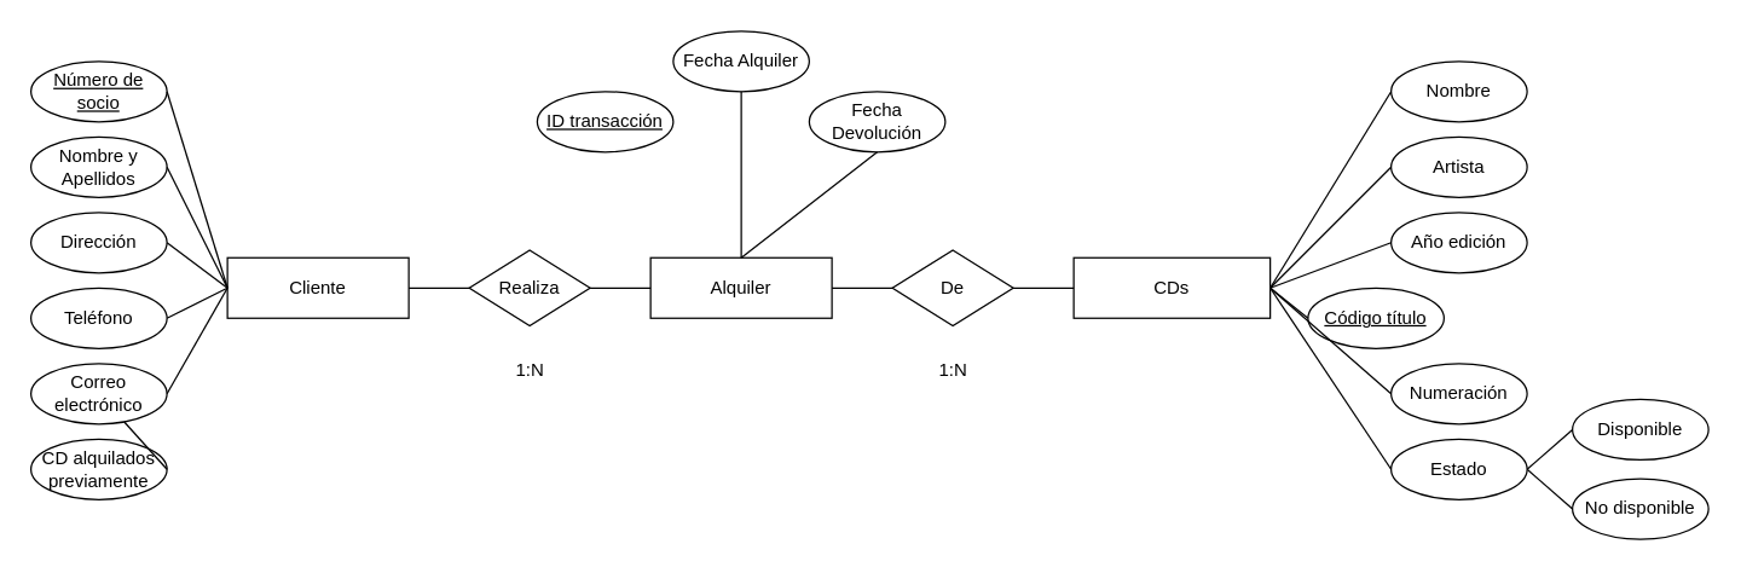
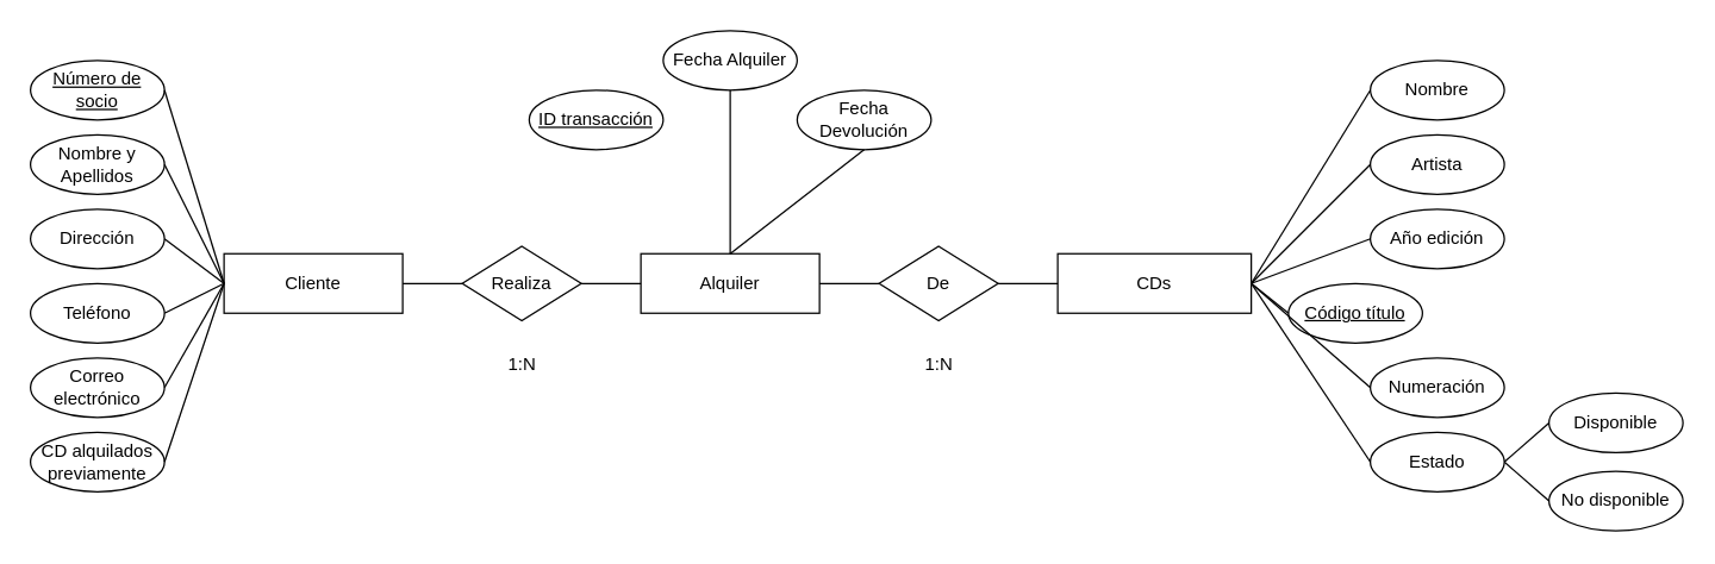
  <mxCell id="0" />
  <mxCell id="1" parent="0" />
  <mxCell id="2" value="CDs" style="rounded=0;whiteSpace=wrap;html=1;" parent="1" vertex="1"><mxGeometry x="710" y="170" width="130" height="40" as="geometry" /></mxCell>
  <mxCell id="3" value="Nombre" style="ellipse;whiteSpace=wrap;html=1;" parent="1" vertex="1"><mxGeometry x="920" y="40" width="90" height="40" as="geometry" /></mxCell>
  <mxCell id="4" value="Artista" style="ellipse;whiteSpace=wrap;html=1;" parent="1" vertex="1"><mxGeometry x="920" y="90" width="90" height="40" as="geometry" /></mxCell>
  <mxCell id="5" value="Año edición" style="ellipse;whiteSpace=wrap;html=1;" parent="1" vertex="1"><mxGeometry x="920" y="140" width="90" height="40" as="geometry" /></mxCell>
  <mxCell id="6" value="&lt;u&gt;Código título&lt;/u&gt;" style="ellipse;whiteSpace=wrap;html=1;" parent="1" vertex="1"><mxGeometry x="865" y="190" width="90" height="40" as="geometry" /></mxCell>
  <mxCell id="7" value="" style="endArrow=none;html=1;rounded=0;entryX=1;entryY=0.5;entryDx=0;entryDy=0;exitX=0;exitY=0.5;exitDx=0;exitDy=0;" parent="1" source="6" target="2" edge="1"><mxGeometry width="50" height="50" relative="1" as="geometry"><mxPoint x="740" y="320" as="sourcePoint" /><mxPoint x="790" y="270" as="targetPoint" /></mxGeometry></mxCell>
  <mxCell id="8" value="" style="endArrow=none;html=1;rounded=0;entryX=0;entryY=0.5;entryDx=0;entryDy=0;exitX=1;exitY=0.5;exitDx=0;exitDy=0;" parent="1" source="2" target="3" edge="1"><mxGeometry width="50" height="50" relative="1" as="geometry"><mxPoint x="750" y="330" as="sourcePoint" /><mxPoint x="800" y="280" as="targetPoint" /></mxGeometry></mxCell>
  <mxCell id="9" value="" style="endArrow=none;html=1;rounded=0;entryX=1;entryY=0.5;entryDx=0;entryDy=0;exitX=0;exitY=0.5;exitDx=0;exitDy=0;" parent="1" source="4" target="2" edge="1"><mxGeometry width="50" height="50" relative="1" as="geometry"><mxPoint x="750" y="330" as="sourcePoint" /><mxPoint x="750" y="200" as="targetPoint" /></mxGeometry></mxCell>
  <mxCell id="10" value="" style="endArrow=none;html=1;rounded=0;entryX=1;entryY=0.5;entryDx=0;entryDy=0;exitX=0;exitY=0.5;exitDx=0;exitDy=0;" parent="1" source="5" target="2" edge="1"><mxGeometry width="50" height="50" relative="1" as="geometry"><mxPoint x="750" y="330" as="sourcePoint" /><mxPoint x="750" y="200" as="targetPoint" /></mxGeometry></mxCell>
  <mxCell id="11" value="" style="endArrow=none;html=1;rounded=0;entryX=1;entryY=0.5;entryDx=0;entryDy=0;exitX=0;exitY=0.5;exitDx=0;exitDy=0;" parent="1" source="18" target="2" edge="1"><mxGeometry width="50" height="50" relative="1" as="geometry"><mxPoint x="680" y="280" as="sourcePoint" /><mxPoint x="730" y="230" as="targetPoint" /></mxGeometry></mxCell>
  <mxCell id="12" value="" style="endArrow=none;html=1;rounded=0;entryX=1;entryY=0.5;entryDx=0;entryDy=0;exitX=0;exitY=0.5;exitDx=0;exitDy=0;" parent="1" source="17" target="2" edge="1"><mxGeometry width="50" height="50" relative="1" as="geometry"><mxPoint x="720" y="330" as="sourcePoint" /><mxPoint x="770" y="280" as="targetPoint" /></mxGeometry></mxCell>
  <mxCell id="13" value="Disponible" style="ellipse;whiteSpace=wrap;html=1;" parent="1" vertex="1"><mxGeometry x="1040" y="263.75" width="90" height="40" as="geometry" /></mxCell>
  <mxCell id="14" value="No disponible" style="ellipse;whiteSpace=wrap;html=1;" parent="1" vertex="1"><mxGeometry x="1040" y="316.25" width="90" height="40" as="geometry" /></mxCell>
  <mxCell id="15" value="" style="endArrow=none;html=1;rounded=0;entryX=1;entryY=0.5;entryDx=0;entryDy=0;exitX=0;exitY=0.5;exitDx=0;exitDy=0;" parent="1" source="14" target="17" edge="1"><mxGeometry width="50" height="50" relative="1" as="geometry"><mxPoint x="910" y="470" as="sourcePoint" /><mxPoint x="960" y="420" as="targetPoint" /></mxGeometry></mxCell>
  <mxCell id="16" value="" style="endArrow=none;html=1;rounded=0;entryX=1;entryY=0.5;entryDx=0;entryDy=0;exitX=0;exitY=0.5;exitDx=0;exitDy=0;" parent="1" source="13" target="17" edge="1"><mxGeometry width="50" height="50" relative="1" as="geometry"><mxPoint x="900" y="460" as="sourcePoint" /><mxPoint x="950" y="410" as="targetPoint" /></mxGeometry></mxCell>
  <mxCell id="17" value="Estado" style="ellipse;whiteSpace=wrap;html=1;" parent="1" vertex="1"><mxGeometry x="920" y="290" width="90" height="40" as="geometry" /></mxCell>
  <mxCell id="18" value="Numeración" style="ellipse;whiteSpace=wrap;html=1;" parent="1" vertex="1"><mxGeometry x="920" y="240" width="90" height="40" as="geometry" /></mxCell>
  <mxCell id="19" value="Cliente" style="rounded=0;whiteSpace=wrap;html=1;" parent="1" vertex="1"><mxGeometry x="150" y="170" width="120" height="40" as="geometry" /></mxCell>
  <mxCell id="20" value="&lt;u&gt;Número de socio&lt;/u&gt;" style="ellipse;whiteSpace=wrap;html=1;" parent="1" vertex="1"><mxGeometry x="20" y="40" width="90" height="40" as="geometry" /></mxCell>
  <mxCell id="21" value="Nombre y Apellidos" style="ellipse;whiteSpace=wrap;html=1;" parent="1" vertex="1"><mxGeometry x="20" y="90" width="90" height="40" as="geometry" /></mxCell>
  <mxCell id="22" value="Dirección" style="ellipse;whiteSpace=wrap;html=1;" parent="1" vertex="1"><mxGeometry x="20" y="140" width="90" height="40" as="geometry" /></mxCell>
  <mxCell id="23" value="Teléfono" style="ellipse;whiteSpace=wrap;html=1;" parent="1" vertex="1"><mxGeometry x="20" y="190" width="90" height="40" as="geometry" /></mxCell>
  <mxCell id="24" value="Correo electrónico" style="ellipse;whiteSpace=wrap;html=1;" parent="1" vertex="1"><mxGeometry x="20" y="240" width="90" height="40" as="geometry" /></mxCell>
  <mxCell id="25" value="Realiza" style="rhombus;whiteSpace=wrap;html=1;" parent="1" vertex="1"><mxGeometry x="310" y="165" width="80" height="50" as="geometry" /></mxCell>
  <mxCell id="26" value="Alquiler" style="rounded=0;whiteSpace=wrap;html=1;" parent="1" vertex="1"><mxGeometry x="430" y="170" width="120" height="40" as="geometry" /></mxCell>
  <mxCell id="27" value="De" style="rhombus;whiteSpace=wrap;html=1;" parent="1" vertex="1"><mxGeometry x="590" y="165" width="80" height="50" as="geometry" /></mxCell>
  <mxCell id="28" value="" style="endArrow=none;html=1;rounded=0;exitX=1;exitY=0.5;exitDx=0;exitDy=0;entryX=0;entryY=0.5;entryDx=0;entryDy=0;" parent="1" source="19" target="25" edge="1"><mxGeometry width="50" height="50" relative="1" as="geometry"><mxPoint x="270" y="210" as="sourcePoint" /><mxPoint x="310" y="260" as="targetPoint" /></mxGeometry></mxCell>
  <mxCell id="29" value="" style="endArrow=none;html=1;rounded=0;exitX=1;exitY=0.5;exitDx=0;exitDy=0;entryX=0;entryY=0.5;entryDx=0;entryDy=0;" parent="1" source="20" target="19" edge="1"><mxGeometry width="50" height="50" relative="1" as="geometry"><mxPoint x="160" y="90" as="sourcePoint" /><mxPoint x="200" y="140" as="targetPoint" /></mxGeometry></mxCell>
  <mxCell id="30" value="" style="endArrow=none;html=1;rounded=0;exitX=1;exitY=0.5;exitDx=0;exitDy=0;entryX=0;entryY=0.5;entryDx=0;entryDy=0;" parent="1" source="21" target="19" edge="1"><mxGeometry width="50" height="50" relative="1" as="geometry"><mxPoint x="160" y="90" as="sourcePoint" /><mxPoint x="200" y="140" as="targetPoint" /></mxGeometry></mxCell>
  <mxCell id="31" value="" style="endArrow=none;html=1;rounded=0;exitX=1;exitY=0.5;exitDx=0;exitDy=0;entryX=0;entryY=0.5;entryDx=0;entryDy=0;" parent="1" source="22" target="19" edge="1"><mxGeometry width="50" height="50" relative="1" as="geometry"><mxPoint x="170" y="100" as="sourcePoint" /><mxPoint x="210" y="150" as="targetPoint" /></mxGeometry></mxCell>
  <mxCell id="32" value="" style="endArrow=none;html=1;rounded=0;exitX=1;exitY=0.5;exitDx=0;exitDy=0;entryX=0;entryY=0.5;entryDx=0;entryDy=0;" parent="1" source="23" target="19" edge="1"><mxGeometry width="50" height="50" relative="1" as="geometry"><mxPoint x="120" y="170" as="sourcePoint" /><mxPoint x="160" y="200" as="targetPoint" /></mxGeometry></mxCell>
  <mxCell id="33" value="" style="endArrow=none;html=1;rounded=0;exitX=1;exitY=0.5;exitDx=0;exitDy=0;entryX=0;entryY=0.5;entryDx=0;entryDy=0;" parent="1" source="24" target="19" edge="1"><mxGeometry width="50" height="50" relative="1" as="geometry"><mxPoint x="130" y="180" as="sourcePoint" /><mxPoint x="170" y="210" as="targetPoint" /></mxGeometry></mxCell>
  <mxCell id="34" value="" style="endArrow=none;html=1;rounded=0;exitX=1;exitY=0.5;exitDx=0;exitDy=0;entryX=0;entryY=0.5;entryDx=0;entryDy=0;" parent="1" source="25" target="26" edge="1"><mxGeometry width="50" height="50" relative="1" as="geometry"><mxPoint x="280" y="200" as="sourcePoint" /><mxPoint x="320" y="200" as="targetPoint" /></mxGeometry></mxCell>
  <mxCell id="35" value="" style="endArrow=none;html=1;rounded=0;entryX=0;entryY=0.5;entryDx=0;entryDy=0;exitX=1;exitY=0.5;exitDx=0;exitDy=0;" parent="1" source="26" target="27" edge="1"><mxGeometry width="50" height="50" relative="1" as="geometry"><mxPoint x="550" y="190" as="sourcePoint" /><mxPoint x="330" y="210" as="targetPoint" /></mxGeometry></mxCell>
  <mxCell id="36" value="" style="endArrow=none;html=1;rounded=0;exitX=0;exitY=0.5;exitDx=0;exitDy=0;entryX=1;entryY=0.5;entryDx=0;entryDy=0;" parent="1" source="2" target="27" edge="1"><mxGeometry width="50" height="50" relative="1" as="geometry"><mxPoint x="300" y="220" as="sourcePoint" /><mxPoint x="340" y="220" as="targetPoint" /></mxGeometry></mxCell>
  <mxCell id="37" value="Fecha Alquiler" style="ellipse;whiteSpace=wrap;html=1;" parent="1" vertex="1"><mxGeometry x="445" y="20" width="90" height="40" as="geometry" /></mxCell>
  <mxCell id="38" value="Fecha Devolución" style="ellipse;whiteSpace=wrap;html=1;" parent="1" vertex="1"><mxGeometry x="535" y="60" width="90" height="40" as="geometry" /></mxCell>
  <mxCell id="39" value="" style="endArrow=none;html=1;rounded=0;entryX=0.5;entryY=1;entryDx=0;entryDy=0;exitX=0.5;exitY=0;exitDx=0;exitDy=0;" parent="1" source="26" target="37" edge="1"><mxGeometry width="50" height="50" relative="1" as="geometry"><mxPoint x="430" y="180" as="sourcePoint" /><mxPoint x="480" y="130" as="targetPoint" /></mxGeometry></mxCell>
  <mxCell id="40" value="" style="endArrow=none;html=1;rounded=0;entryX=0.5;entryY=1;entryDx=0;entryDy=0;exitX=0.5;exitY=0;exitDx=0;exitDy=0;" parent="1" source="26" target="38" edge="1"><mxGeometry width="50" height="50" relative="1" as="geometry"><mxPoint x="500" y="180" as="sourcePoint" /><mxPoint x="450" y="120" as="targetPoint" /></mxGeometry></mxCell>
  <mxCell id="41" value="CD alquilados previamente" style="ellipse;whiteSpace=wrap;html=1;" parent="1" vertex="1"><mxGeometry x="20" y="290" width="90" height="40" as="geometry" /></mxCell>
- <mxCell id="42" value="" style="endArrow=none;html=1;rounded=0;exitX=1;exitY=0.5;exitDx=0;exitDy=0;" parent="1" source="41" target="24" edge="1"><mxGeometry width="50" height="50" relative="1" as="geometry"><mxPoint x="150" y="320" as="sourcePoint" /><mxPoint x="200" y="270" as="targetPoint" /></mxGeometry></mxCell>
+ <mxCell id="42" value="" style="endArrow=none;html=1;rounded=0;entryX=0;entryY=0.5;entryDx=0;entryDy=0;exitX=1;exitY=0.5;exitDx=0;exitDy=0;" parent="1" source="41" target="19" edge="1"><mxGeometry width="50" height="50" relative="1" as="geometry"><mxPoint x="150" y="320" as="sourcePoint" /><mxPoint x="200" y="270" as="targetPoint" /></mxGeometry></mxCell>
  <mxCell id="43" value="&lt;u&gt;ID transacción&lt;/u&gt;" style="ellipse;whiteSpace=wrap;html=1;" parent="1" vertex="1"><mxGeometry x="355" y="60" width="90" height="40" as="geometry" /></mxCell>
  <mxCell id="44" value="1:N" style="text;html=1;align=center;verticalAlign=middle;resizable=0;points=[];autosize=1;strokeColor=none;fillColor=none;" parent="1" vertex="1"><mxGeometry x="330" y="230" width="40" height="30" as="geometry" /></mxCell>
  <mxCell id="45" value="1:N" style="text;html=1;align=center;verticalAlign=middle;resizable=0;points=[];autosize=1;strokeColor=none;fillColor=none;" parent="1" vertex="1"><mxGeometry x="610" y="230" width="40" height="30" as="geometry" /></mxCell>
